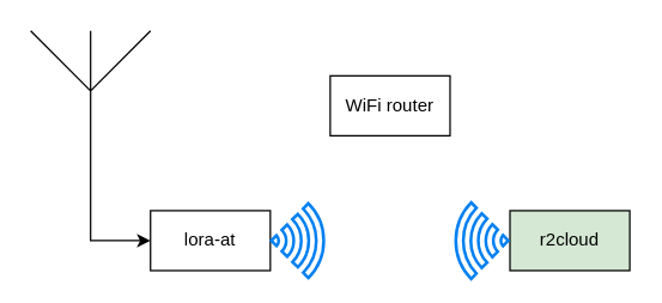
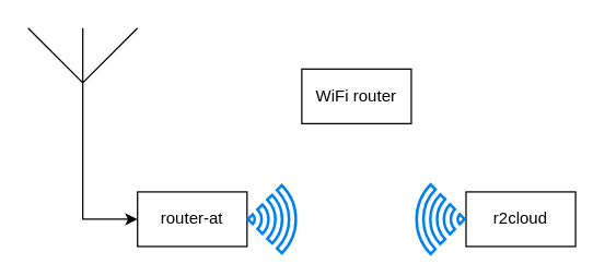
  <mxCell id="0" />
  <mxCell id="1" parent="0" />
  <mxCell id="2" style="edgeStyle=orthogonalEdgeStyle;rounded=0;orthogonalLoop=1;jettySize=auto;html=1;entryX=0;entryY=0.5;entryDx=0;entryDy=0;" edge="1" parent="1" source="3" target="4"><mxGeometry relative="1" as="geometry" /></mxCell>
  <mxCell id="3" value="" style="verticalLabelPosition=bottom;shadow=0;dashed=0;align=center;html=1;verticalAlign=top;shape=mxgraph.electrical.radio.aerial_-_antenna_1;" vertex="1" parent="1"><mxGeometry x="20" y="20" width="80" height="100" as="geometry" /></mxCell>
- <mxCell id="4" value="lora-at" style="rounded=0;whiteSpace=wrap;html=1;" vertex="1" parent="1"><mxGeometry x="100" y="140" width="80" height="40" as="geometry" /></mxCell>
+ <mxCell id="4" value="router-at" style="rounded=0;whiteSpace=wrap;html=1;" vertex="1" parent="1"><mxGeometry x="100" y="140" width="80" height="40" as="geometry" /></mxCell>
  <mxCell id="5" value="WiFi router" style="rounded=0;whiteSpace=wrap;html=1;" vertex="1" parent="1"><mxGeometry x="220" y="50" width="80" height="40" as="geometry" /></mxCell>
- <mxCell id="6" value="r2cloud" style="rounded=0;whiteSpace=wrap;html=1;fillColor=#d5e8d4;" vertex="1" parent="1"><mxGeometry x="340" y="140" width="80" height="40" as="geometry" /></mxCell>
+ <mxCell id="6" value="r2cloud" style="rounded=0;whiteSpace=wrap;html=1;" vertex="1" parent="1"><mxGeometry x="340" y="140" width="80" height="40" as="geometry" /></mxCell>
  <mxCell id="7" value="" style="html=1;verticalLabelPosition=bottom;align=center;labelBackgroundColor=#ffffff;verticalAlign=top;strokeWidth=2;strokeColor=#0080F0;shadow=0;dashed=0;shape=mxgraph.ios7.icons.wifi;pointerEvents=1;rotation=90;" vertex="1" parent="1"><mxGeometry x="173.3" y="142.5" width="49.7" height="35" as="geometry" /></mxCell>
  <mxCell id="8" value="" style="html=1;verticalLabelPosition=bottom;align=center;labelBackgroundColor=#ffffff;verticalAlign=top;strokeWidth=2;strokeColor=#0080F0;shadow=0;dashed=0;shape=mxgraph.ios7.icons.wifi;pointerEvents=1;rotation=-90;" vertex="1" parent="1"><mxGeometry x="295.85" y="142.5" width="51" height="35" as="geometry" /></mxCell>
